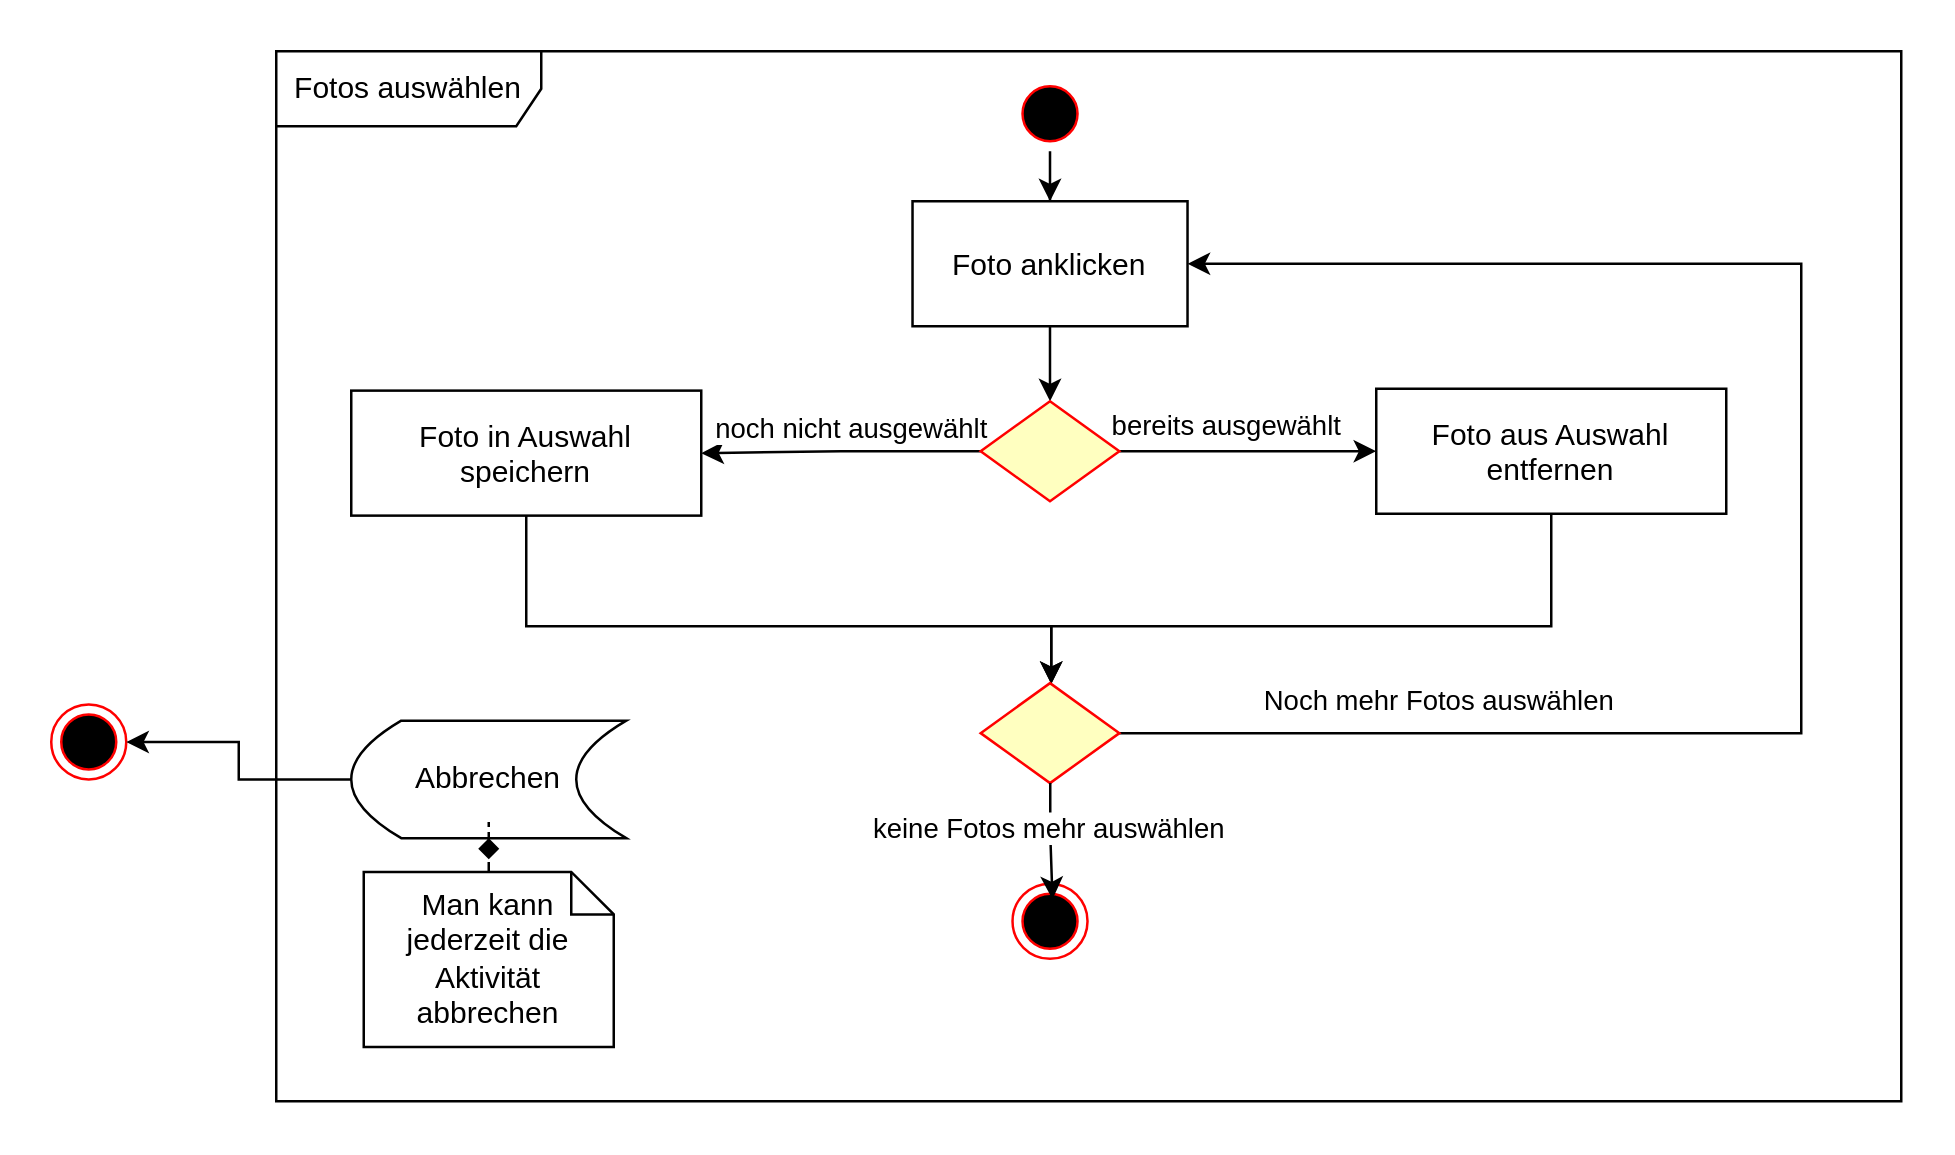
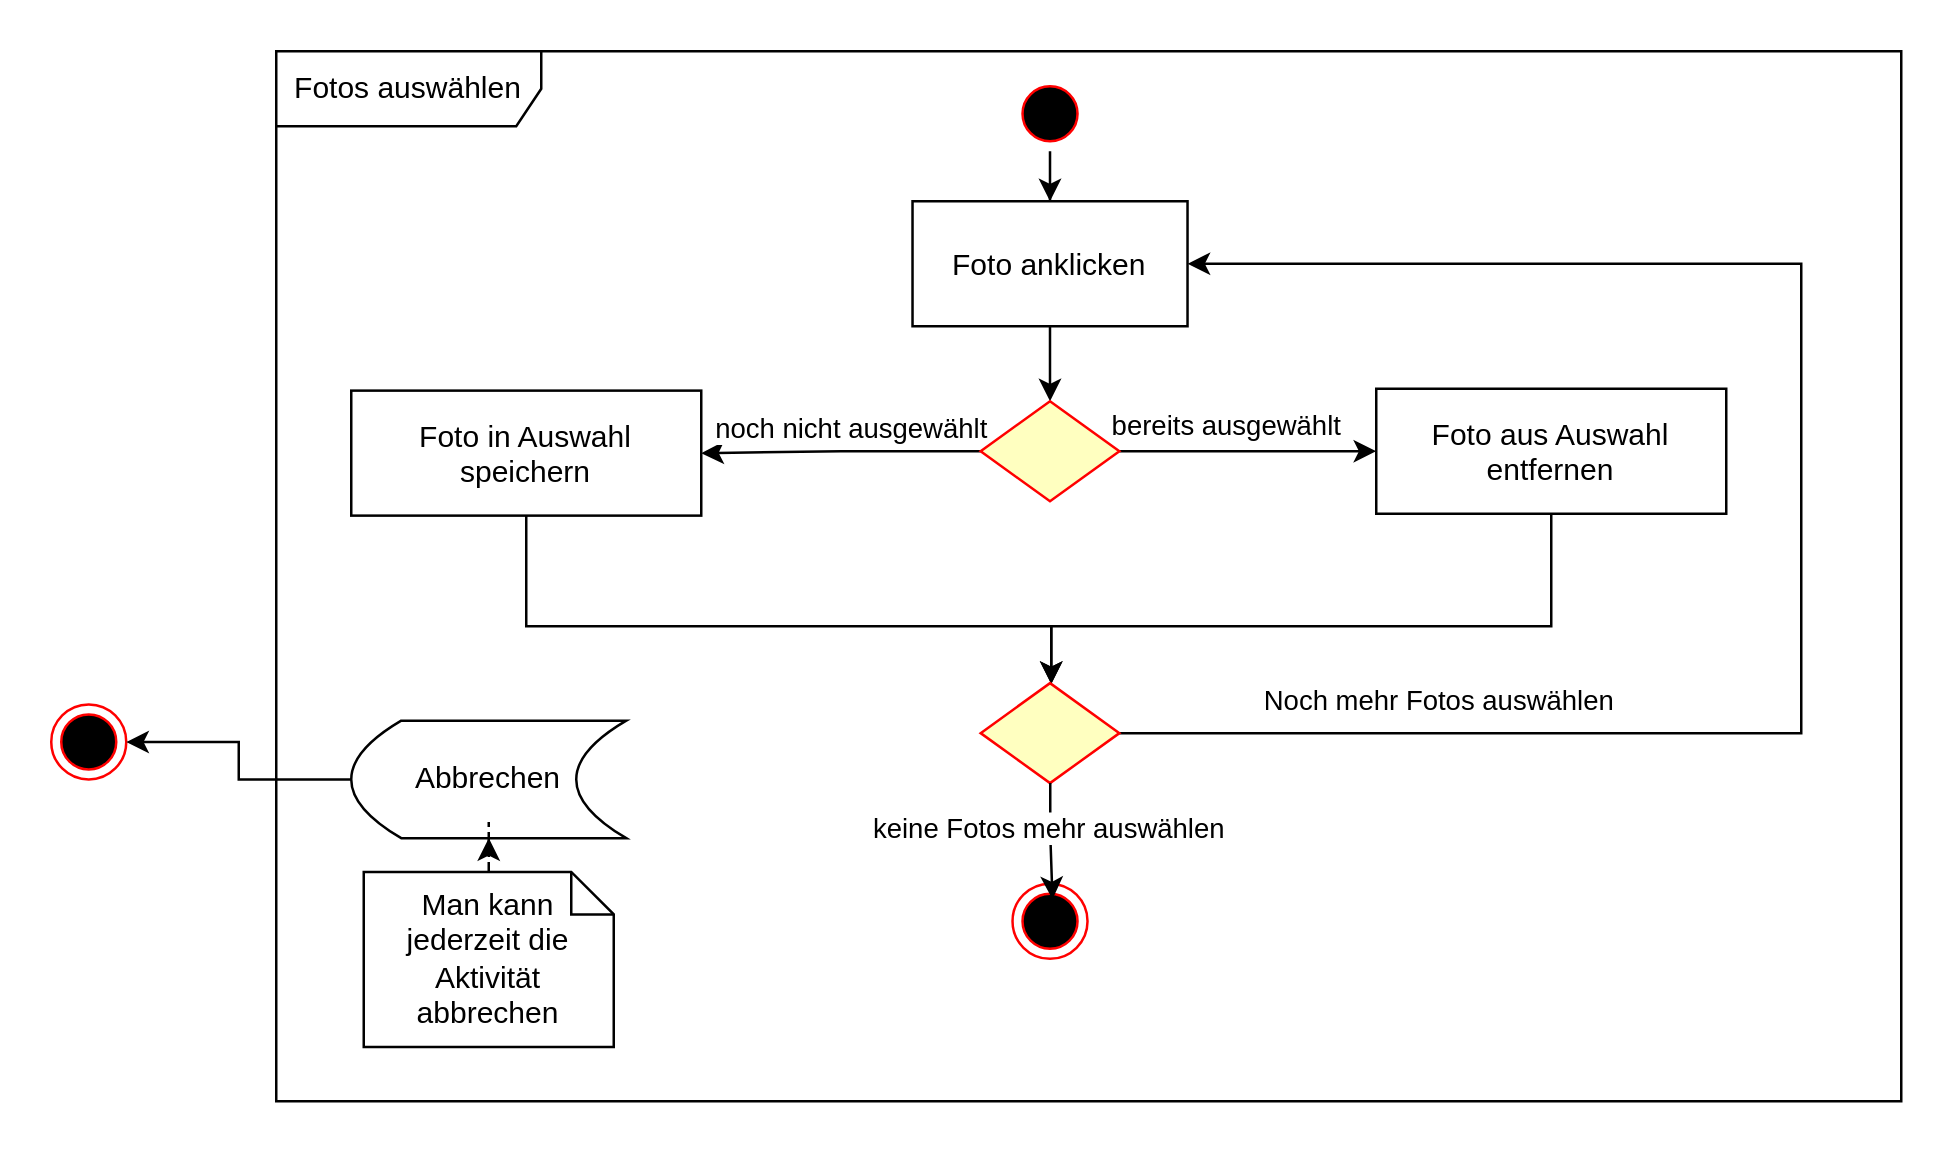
  <mxCell id="0" />
  <mxCell id="1" parent="0" />
  <mxCell id="2" style="edgeStyle=orthogonalEdgeStyle;rounded=0;orthogonalLoop=1;jettySize=auto;html=1;" edge="1" parent="1" source="3" target="5"><mxGeometry relative="1" as="geometry" /></mxCell>
  <mxCell id="3" value="" style="ellipse;shape=startState;fillColor=#000000;strokeColor=#ff0000;" vertex="1" parent="1"><mxGeometry x="404.51" y="30" width="30" height="30" as="geometry" /></mxCell>
  <mxCell id="4" style="edgeStyle=orthogonalEdgeStyle;rounded=0;orthogonalLoop=1;jettySize=auto;html=1;entryX=0.5;entryY=0;entryDx=0;entryDy=0;" edge="1" parent="1" source="5"><mxGeometry relative="1" as="geometry"><mxPoint x="419.51" y="160" as="targetPoint" /></mxGeometry></mxCell>
  <mxCell id="5" value="Foto anklicken" style="" vertex="1" parent="1"><mxGeometry x="364.51" y="80" width="110" height="50" as="geometry" /></mxCell>
  <mxCell id="6" value="Fotos auswählen" style="shape=umlFrame;whiteSpace=wrap;html=1;pointerEvents=0;width=106;height=30;" vertex="1" parent="1"><mxGeometry x="110" y="20" width="650" height="420" as="geometry" /></mxCell>
  <mxCell id="7" style="edgeStyle=orthogonalEdgeStyle;rounded=0;orthogonalLoop=1;jettySize=auto;html=1;entryX=0;entryY=0.5;entryDx=0;entryDy=0;" edge="1" parent="1" source="11" target="13"><mxGeometry relative="1" as="geometry"><Array as="points"><mxPoint x="530" y="180" /><mxPoint x="530" y="180" /></Array></mxGeometry></mxCell>
  <mxCell id="8" value="bereits ausgewählt" style="edgeLabel;html=1;align=center;verticalAlign=middle;resizable=0;points=[];" vertex="1" connectable="0" parent="7"><mxGeometry x="-0.355" relative="1" as="geometry"><mxPoint x="9" y="-11" as="offset" /></mxGeometry></mxCell>
  <mxCell id="9" style="edgeStyle=orthogonalEdgeStyle;rounded=0;orthogonalLoop=1;jettySize=auto;html=1;entryX=1;entryY=0.5;entryDx=0;entryDy=0;" edge="1" parent="1" source="11" target="20"><mxGeometry relative="1" as="geometry"><mxPoint x="419.5" y="540" as="targetPoint" /><Array as="points" /></mxGeometry></mxCell>
  <mxCell id="10" value="noch nicht ausgewählt" style="edgeLabel;html=1;align=center;verticalAlign=middle;resizable=0;points=[];" vertex="1" connectable="0" parent="9"><mxGeometry x="0.344" y="2" relative="1" as="geometry"><mxPoint x="23" y="-12" as="offset" /></mxGeometry></mxCell>
  <mxCell id="11" value="" style="rhombus;fillColor=#ffffc0;strokeColor=#ff0000;" vertex="1" parent="1"><mxGeometry x="391.76" y="160" width="55.49" height="40" as="geometry" /></mxCell>
  <mxCell id="12" style="edgeStyle=orthogonalEdgeStyle;rounded=0;orthogonalLoop=1;jettySize=auto;html=1;" edge="1" parent="1" source="13" target="23"><mxGeometry relative="1" as="geometry"><Array as="points"><mxPoint x="620" y="250" /><mxPoint x="420" y="250" /></Array></mxGeometry></mxCell>
  <mxCell id="13" value="Foto aus Auswahl &#10;entfernen" style="" vertex="1" parent="1"><mxGeometry x="550" y="155" width="140" height="50" as="geometry" /></mxCell>
  <mxCell id="14" value="" style="ellipse;shape=endState;fillColor=#000000;strokeColor=#ff0000" vertex="1" parent="1"><mxGeometry x="20" y="281.25" width="30" height="30" as="geometry" /></mxCell>
  <mxCell id="15" style="edgeStyle=orthogonalEdgeStyle;rounded=0;orthogonalLoop=1;jettySize=auto;html=1;" edge="1" parent="1" source="16" target="14"><mxGeometry relative="1" as="geometry" /></mxCell>
  <mxCell id="16" value="Abbrechen" style="shape=dataStorage;whiteSpace=wrap;html=1;fixedSize=1;" vertex="1" parent="1"><mxGeometry x="140" y="287.75" width="110" height="47" as="geometry" /></mxCell>
- <mxCell id="17" style="edgeStyle=orthogonalEdgeStyle;rounded=0;orthogonalLoop=1;jettySize=auto;html=1;dashed=1;endArrow=diamond;" edge="1" parent="1" source="18" target="16"><mxGeometry relative="1" as="geometry" /></mxCell>
+ <mxCell id="17" style="edgeStyle=orthogonalEdgeStyle;rounded=0;orthogonalLoop=1;jettySize=auto;html=1;dashed=1;" edge="1" parent="1" source="18" target="16"><mxGeometry relative="1" as="geometry" /></mxCell>
  <mxCell id="18" value="Man kann jederzeit die Aktivität abbrechen" style="shape=note;whiteSpace=wrap;size=17" vertex="1" parent="1"><mxGeometry x="145" y="348.25" width="100" height="70" as="geometry" /></mxCell>
  <mxCell id="19" style="edgeStyle=orthogonalEdgeStyle;rounded=0;orthogonalLoop=1;jettySize=auto;html=1;" edge="1" parent="1" source="20" target="23"><mxGeometry relative="1" as="geometry"><Array as="points"><mxPoint x="210" y="250" /><mxPoint x="420" y="250" /></Array></mxGeometry></mxCell>
  <mxCell id="20" value="Foto in Auswahl &#10;speichern" style="" vertex="1" parent="1"><mxGeometry x="140" y="155.75" width="140" height="50" as="geometry" /></mxCell>
  <mxCell id="21" style="edgeStyle=orthogonalEdgeStyle;rounded=0;orthogonalLoop=1;jettySize=auto;html=1;" edge="1" parent="1" source="23" target="5"><mxGeometry relative="1" as="geometry"><Array as="points"><mxPoint x="720" y="293" /><mxPoint x="720" y="105" /></Array></mxGeometry></mxCell>
  <mxCell id="22" value="Noch mehr Fotos auswählen" style="edgeLabel;html=1;align=center;verticalAlign=middle;resizable=0;points=[];" vertex="1" connectable="0" parent="21"><mxGeometry x="-0.64" y="-2" relative="1" as="geometry"><mxPoint y="-15" as="offset" /></mxGeometry></mxCell>
  <mxCell id="23" value="" style="rhombus;fillColor=#ffffc0;strokeColor=#ff0000;" vertex="1" parent="1"><mxGeometry x="391.77" y="272.75" width="55.49" height="40" as="geometry" /></mxCell>
  <mxCell id="24" value="" style="ellipse;shape=endState;fillColor=#000000;strokeColor=#ff0000" vertex="1" parent="1"><mxGeometry x="404.51" y="353" width="30" height="30" as="geometry" /></mxCell>
  <mxCell id="25" style="edgeStyle=orthogonalEdgeStyle;rounded=0;orthogonalLoop=1;jettySize=auto;html=1;entryX=0.533;entryY=0.206;entryDx=0;entryDy=0;entryPerimeter=0;" edge="1" parent="1" source="23" target="24"><mxGeometry relative="1" as="geometry" /></mxCell>
  <mxCell id="26" value="keine Fotos mehr auswählen" style="edgeLabel;html=1;align=center;verticalAlign=middle;resizable=0;points=[];" vertex="1" connectable="0" parent="25"><mxGeometry x="-0.23" y="-1" relative="1" as="geometry"><mxPoint as="offset" /></mxGeometry></mxCell>
